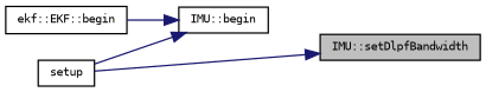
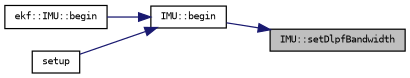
  digraph {
    rankdir=RL
    node [color=black fontname=DejaVuSansMono fontsize=8 shape=record]
    edge [color=midnightblue dir=back fontname=DejaVuSansMono fontsize=8 labelfontname=DejaVuSansMono labelfontsize=8 style=solid]
    n1 [fillcolor=grey75 fontcolor=black height=0.2 label="IMU::setDlpfBandwidth" style=filled width=0.4]
    n2 [height=0.2 label="IMU::begin" width=0.4]
-   n3 [height=0.2 label="ekf::EKF::begin" width=0.4]
+   n3 [height=0.2 label="ekf::IMU::begin" width=0.4]
    n4 [height=0.2 label=setup width=0.4]
-   n1 -> n4
+   n1 -> n2
    n2 -> n3
    n2 -> n4
  }
